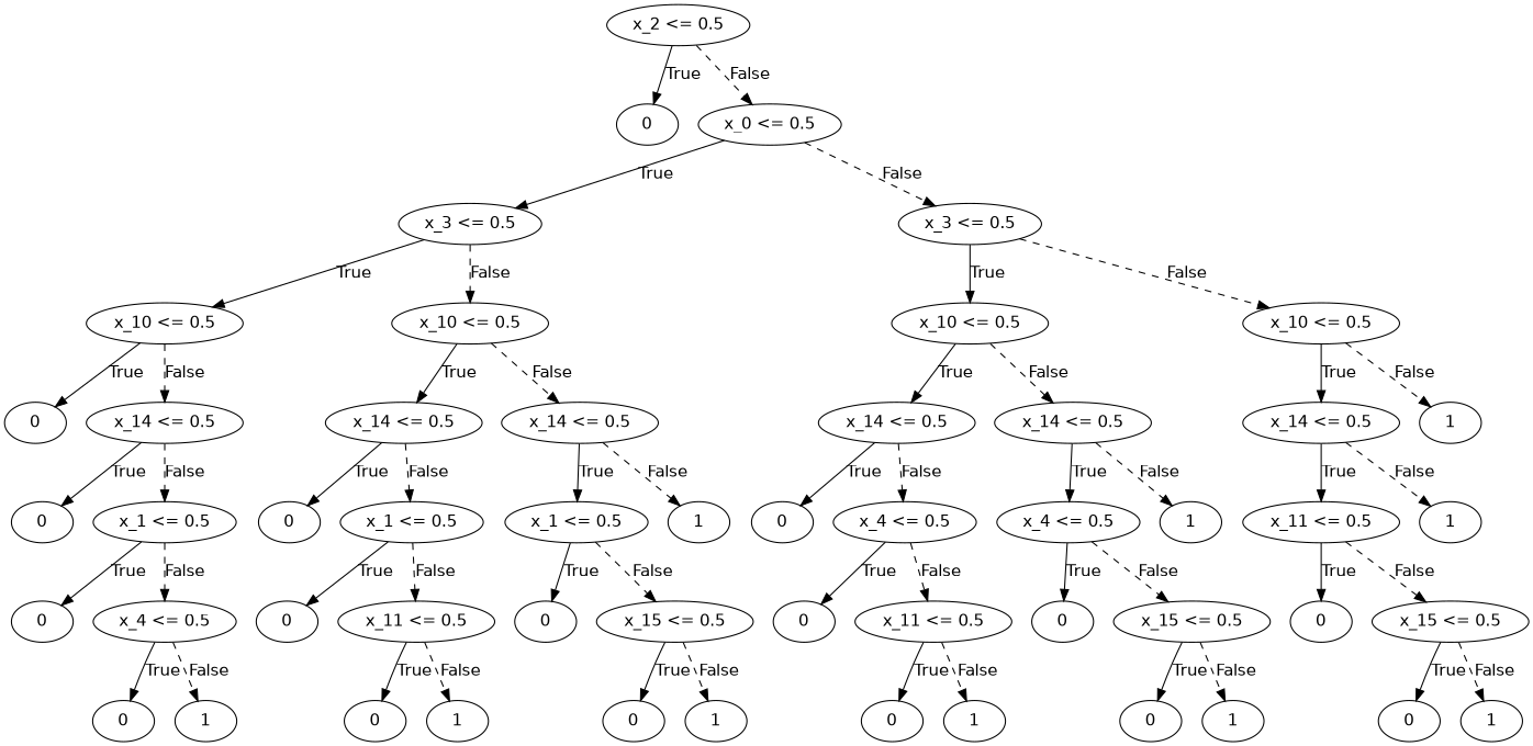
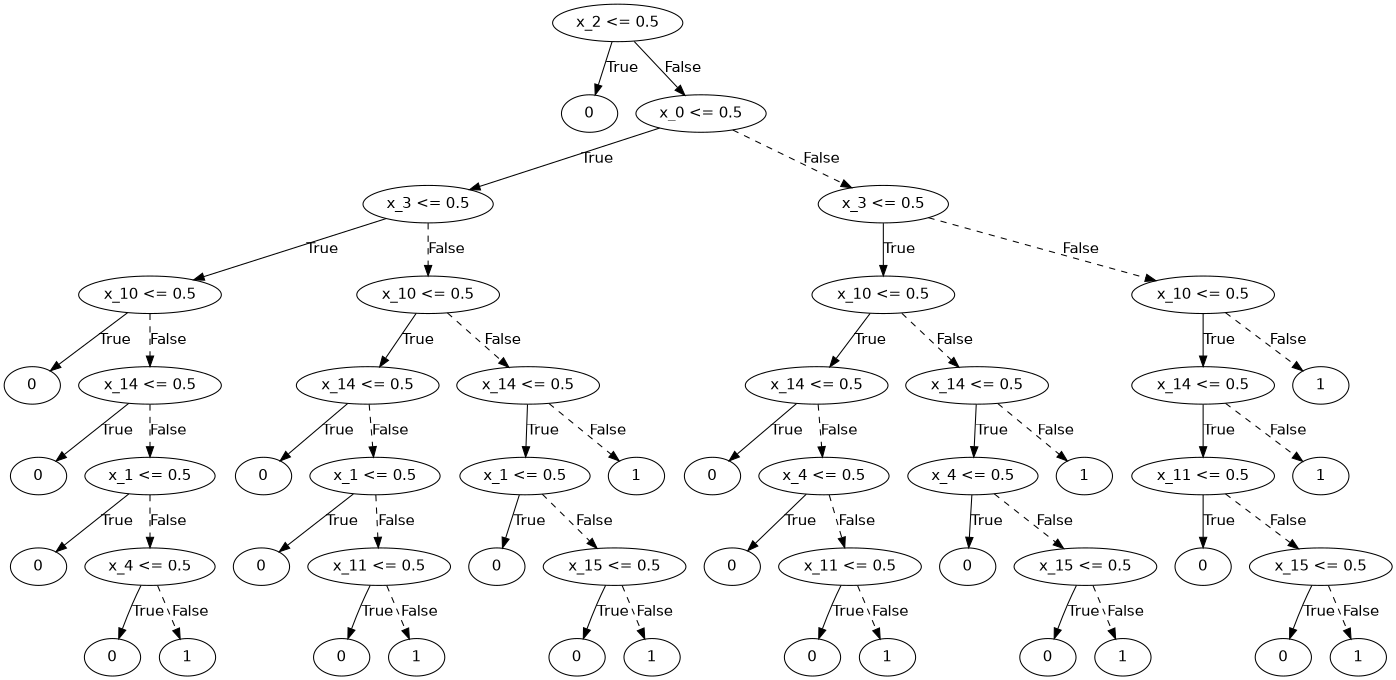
  digraph {
    fontname="DejaVu Sans"
    node [fontname="DejaVu Sans"]
    edge [fontname="DejaVu Sans"]
    n1 [label="x_2 <= 0.5"]
    n2 [label=0]
    n3 [label="x_0 <= 0.5"]
    n4 [label="x_3 <= 0.5"]
    n5 [label="x_3 <= 0.5"]
    n6 [label="x_10 <= 0.5"]
    n7 [label="x_10 <= 0.5"]
    n8 [label=0]
    n9 [label="x_14 <= 0.5"]
    n10 [label=0]
    n11 [label="x_1 <= 0.5"]
    n12 [label=0]
    n13 [label="x_4 <= 0.5"]
    n14 [label=0]
    n15 [label=1]
    n16 [label="x_14 <= 0.5"]
    n17 [label="x_14 <= 0.5"]
    n18 [label=0]
    n19 [label="x_1 <= 0.5"]
    n20 [label=0]
    n21 [label="x_11 <= 0.5"]
    n22 [label=0]
    n23 [label=1]
    n24 [label="x_1 <= 0.5"]
    n25 [label=1]
    n26 [label=0]
    n27 [label="x_15 <= 0.5"]
    n28 [label=0]
    n29 [label=1]
    n30 [label="x_10 <= 0.5"]
    n31 [label="x_10 <= 0.5"]
    n32 [label="x_14 <= 0.5"]
    n33 [label="x_14 <= 0.5"]
    n34 [label=0]
    n35 [label="x_4 <= 0.5"]
    n36 [label=0]
    n37 [label="x_11 <= 0.5"]
    n38 [label=0]
    n39 [label=1]
    n40 [label="x_4 <= 0.5"]
    n41 [label=1]
    n42 [label=0]
    n43 [label="x_15 <= 0.5"]
    n44 [label=0]
    n45 [label=1]
    n46 [label="x_14 <= 0.5"]
    n47 [label=1]
    n48 [label="x_11 <= 0.5"]
    n49 [label=1]
    n50 [label=0]
    n51 [label="x_15 <= 0.5"]
    n52 [label=0]
    n53 [label=1]
    n1 -> n2 [label=True]
-   n1 -> n3 [label=False style=dashed]
+   n1 -> n3 [label=False style=solid]
    n3 -> n4 [label=True]
    n3 -> n5 [label=False style=dashed]
    n4 -> n6 [label=True]
    n4 -> n7 [label=False style=dashed]
    n5 -> n30 [label=True]
    n5 -> n31 [label=False style=dashed]
    n6 -> n8 [label=True]
    n6 -> n9 [label=False style=dashed]
    n7 -> n16 [label=True]
    n7 -> n17 [label=False style=dashed]
    n9 -> n10 [label=True]
    n9 -> n11 [label=False style=dashed]
    n11 -> n12 [label=True]
    n11 -> n13 [label=False style=dashed]
    n13 -> n14 [label=True]
    n13 -> n15 [label=False style=dashed]
    n16 -> n18 [label=True]
    n16 -> n19 [label=False style=dashed]
    n17 -> n24 [label=True]
    n17 -> n25 [label=False style=dashed]
    n19 -> n20 [label=True]
    n19 -> n21 [label=False style=dashed]
    n21 -> n22 [label=True]
    n21 -> n23 [label=False style=dashed]
    n24 -> n26 [label=True]
    n24 -> n27 [label=False style=dashed]
    n27 -> n28 [label=True]
    n27 -> n29 [label=False style=dashed]
    n30 -> n32 [label=True]
    n30 -> n33 [label=False style=dashed]
    n31 -> n46 [label=True]
    n31 -> n47 [label=False style=dashed]
    n32 -> n34 [label=True]
    n32 -> n35 [label=False style=dashed]
    n33 -> n40 [label=True]
    n33 -> n41 [label=False style=dashed]
    n35 -> n36 [label=True]
    n35 -> n37 [label=False style=dashed]
    n37 -> n38 [label=True]
    n37 -> n39 [label=False style=dashed]
    n40 -> n42 [label=True]
    n40 -> n43 [label=False style=dashed]
    n43 -> n44 [label=True]
    n43 -> n45 [label=False style=dashed]
    n46 -> n48 [label=True]
    n46 -> n49 [label=False style=dashed]
    n48 -> n50 [label=True]
    n48 -> n51 [label=False style=dashed]
    n51 -> n52 [label=True]
    n51 -> n53 [label=False style=dashed]
  }
